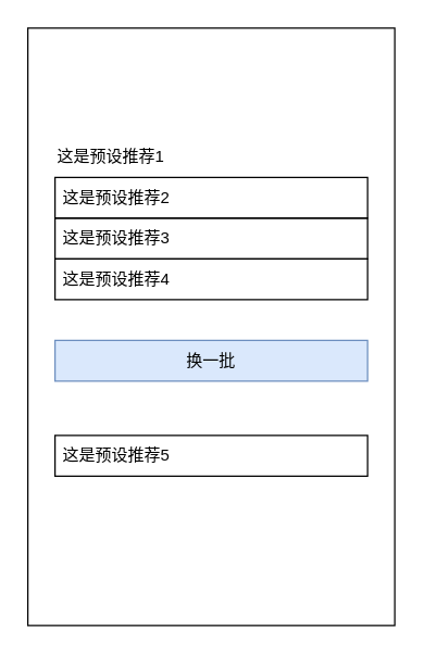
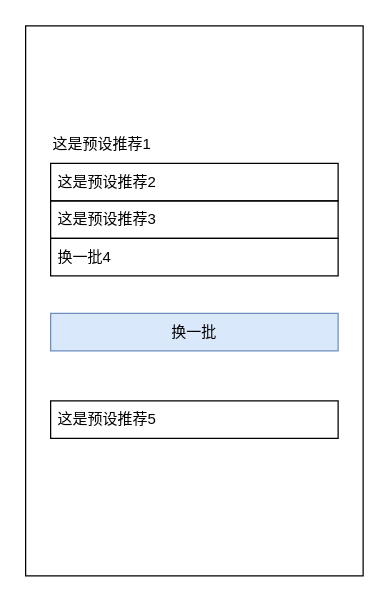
  <mxCell id="0" />
  <mxCell id="1" parent="0" />
  <mxCell id="2" value="" style="rounded=0;whiteSpace=wrap;html=1;" vertex="1" parent="1"><mxGeometry x="20" y="20" width="270" height="440" as="geometry" /></mxCell>
  <mxCell id="3" value="这是预设推荐1" style="swimlane;fontStyle=0;childLayout=stackLayout;horizontal=1;startSize=30;horizontalStack=0;resizeParent=1;resizeParentMax=0;resizeLast=0;collapsible=1;marginBottom=0;whiteSpace=wrap;html=1;strokeColor=none;align=left;" vertex="1" parent="1"><mxGeometry x="40" y="100" width="230" height="120" as="geometry" /></mxCell>
  <mxCell id="4" value="这是预设推荐2" style="text;strokeColor=default;fillColor=none;align=left;verticalAlign=middle;spacingLeft=4;spacingRight=4;overflow=hidden;points=[[0,0.5],[1,0.5]];portConstraint=eastwest;rotatable=0;whiteSpace=wrap;html=1;" vertex="1" parent="3"><mxGeometry y="30" width="230" height="30" as="geometry" /></mxCell>
  <mxCell id="5" value="这是预设推荐3" style="text;strokeColor=default;fillColor=none;align=left;verticalAlign=middle;spacingLeft=4;spacingRight=4;overflow=hidden;points=[[0,0.5],[1,0.5]];portConstraint=eastwest;rotatable=0;whiteSpace=wrap;html=1;" vertex="1" parent="3"><mxGeometry y="60" width="230" height="30" as="geometry" /></mxCell>
- <mxCell id="6" value="这是预设推荐4" style="text;strokeColor=default;fillColor=none;align=left;verticalAlign=middle;spacingLeft=4;spacingRight=4;overflow=hidden;points=[[0,0.5],[1,0.5]];portConstraint=eastwest;rotatable=0;whiteSpace=wrap;html=1;" vertex="1" parent="3"><mxGeometry y="90" width="230" height="30" as="geometry" /></mxCell>
+ <mxCell id="6" value="换一批4" style="text;strokeColor=default;fillColor=none;align=left;verticalAlign=middle;spacingLeft=4;spacingRight=4;overflow=hidden;points=[[0,0.5],[1,0.5]];portConstraint=eastwest;rotatable=0;whiteSpace=wrap;html=1;" vertex="1" parent="3"><mxGeometry y="90" width="230" height="30" as="geometry" /></mxCell>
  <mxCell id="7" value="这是预设推荐5" style="text;strokeColor=default;fillColor=none;align=left;verticalAlign=middle;spacingLeft=4;spacingRight=4;overflow=hidden;points=[[0,0.5],[1,0.5]];portConstraint=eastwest;rotatable=0;whiteSpace=wrap;html=1;" vertex="1" parent="1"><mxGeometry x="40" y="320" width="230" height="30" as="geometry" /></mxCell>
  <mxCell id="8" value="换一批" style="text;strokeColor=#6c8ebf;fillColor=#dae8fc;align=center;verticalAlign=middle;spacingLeft=4;spacingRight=4;overflow=hidden;points=[[0,0.5],[1,0.5]];portConstraint=eastwest;rotatable=0;whiteSpace=wrap;html=1;" vertex="1" parent="1"><mxGeometry x="40" y="250" width="230" height="30" as="geometry" /></mxCell>
